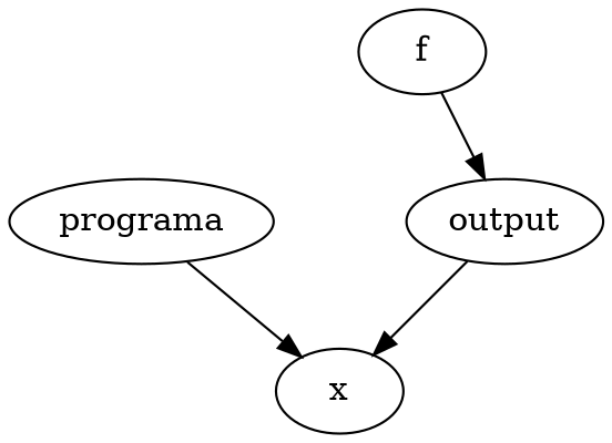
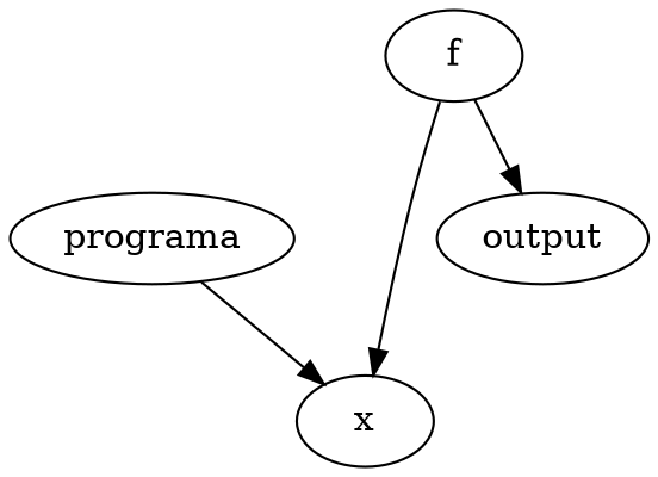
  digraph {
    n1 [label=programa]
    n2 [label=x]
    n3 [label=f]
    n4 [label=output]
    n1 -> n2
    n3 -> n4
-   n4 -> n2
+   n3 -> n2
  }
